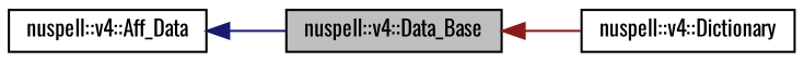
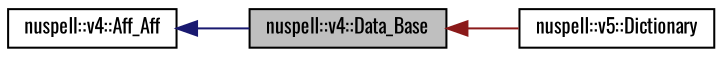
  digraph {
    fontname=Oswald
    rankdir=LR
    node [color=black fillcolor=white fontname=Oswald fontsize=10 shape=record style=filled]
    edge [dir=back fontname=Oswald fontsize=10 labelfontname=Helvetica labelfontsize=10 style=solid]
    n1 [fillcolor=grey75 fontcolor=black height=0.2 label="nuspell::v4::Data_Base" width=0.4]
-   n2 [height=0.2 label="nuspell::v4::Dictionary" width=0.4]
-   n3 [height=0.2 label="nuspell::v4::Aff_Data" width=0.4]
+   n2 [height=0.2 label="nuspell::v5::Dictionary" width=0.4]
+   n3 [height=0.2 label="nuspell::v4::Aff_Aff" width=0.4]
    n1 -> n2 [color=firebrick4]
    n3 -> n1 [color=midnightblue]
  }
